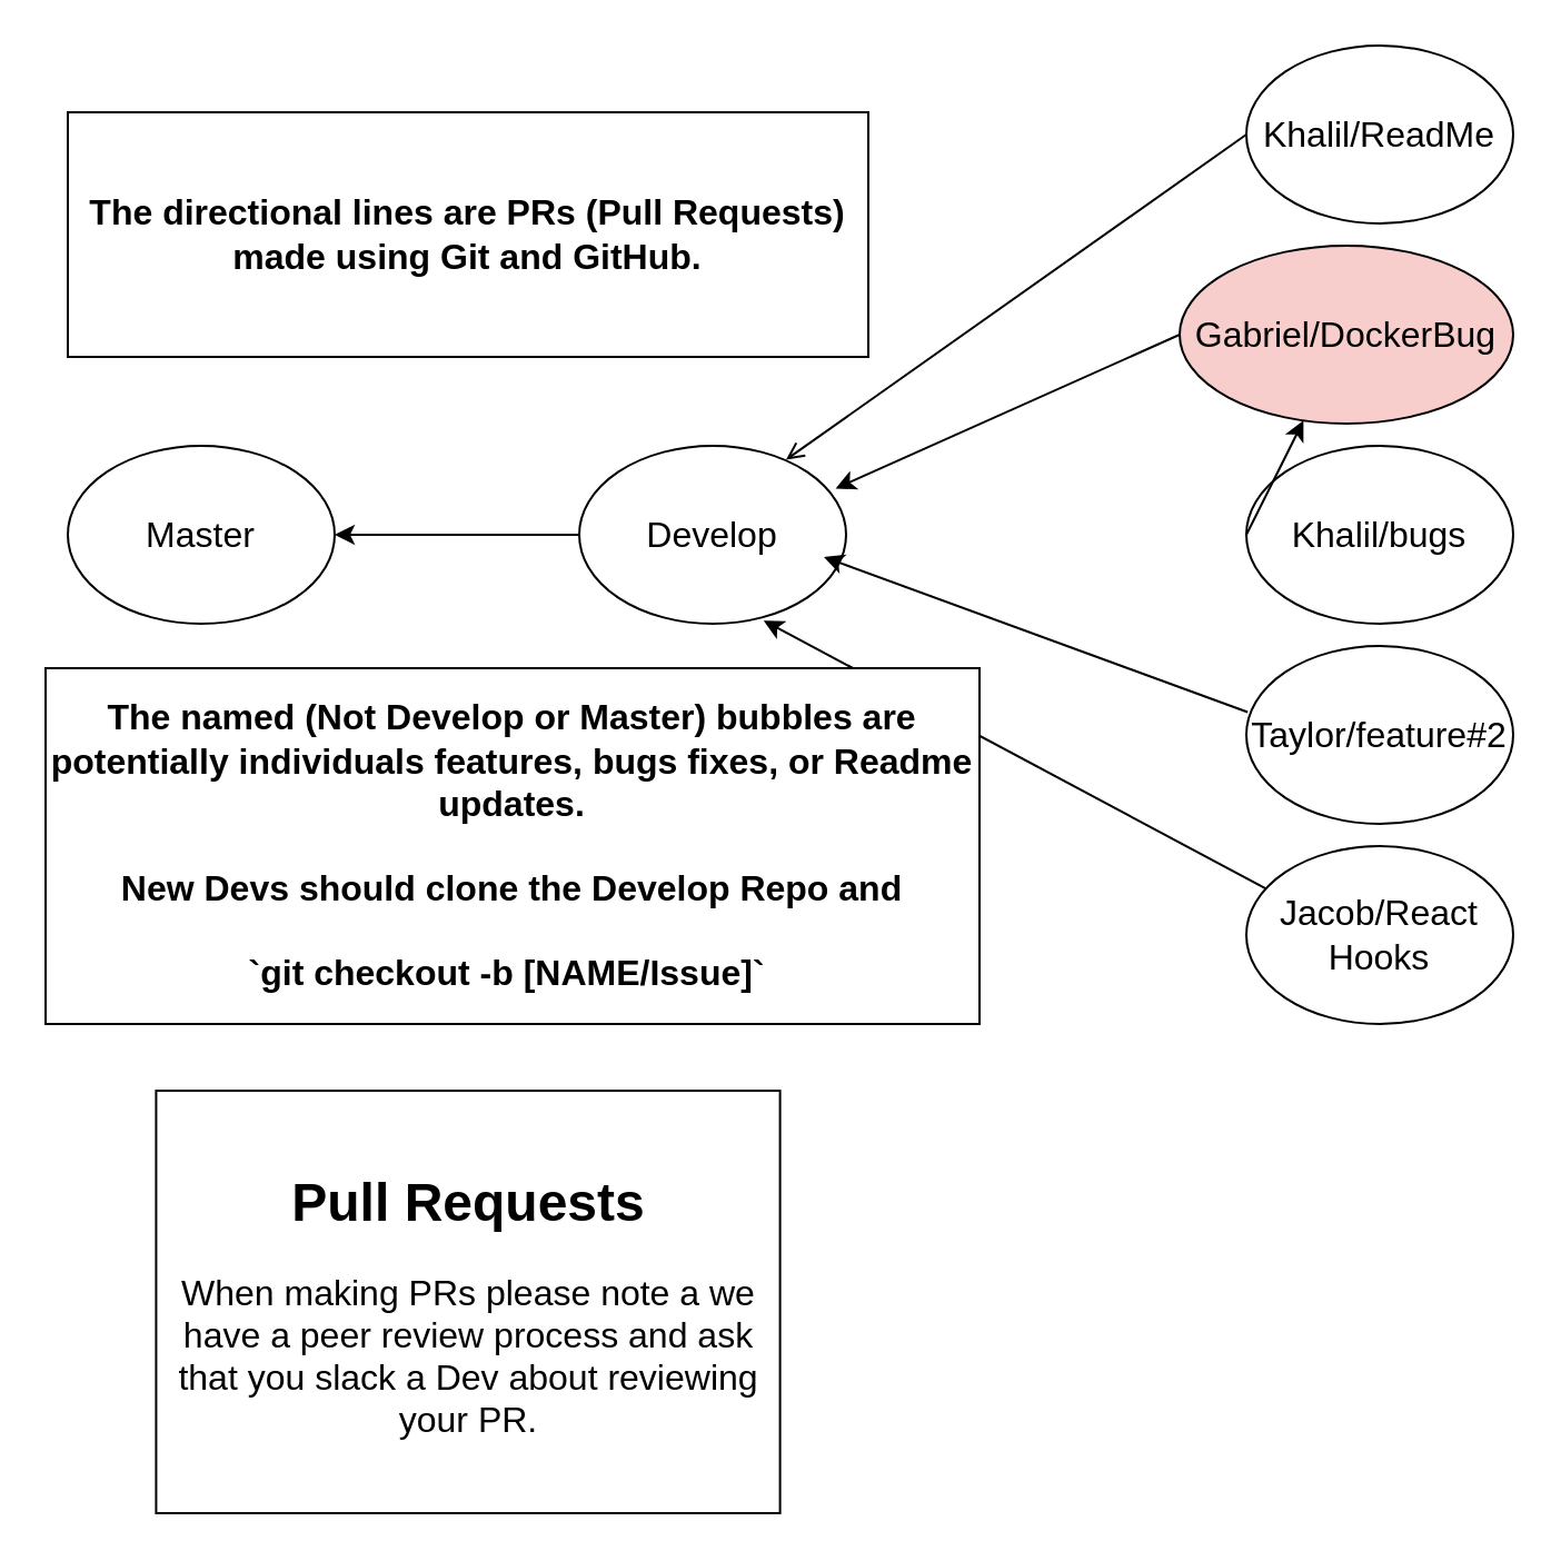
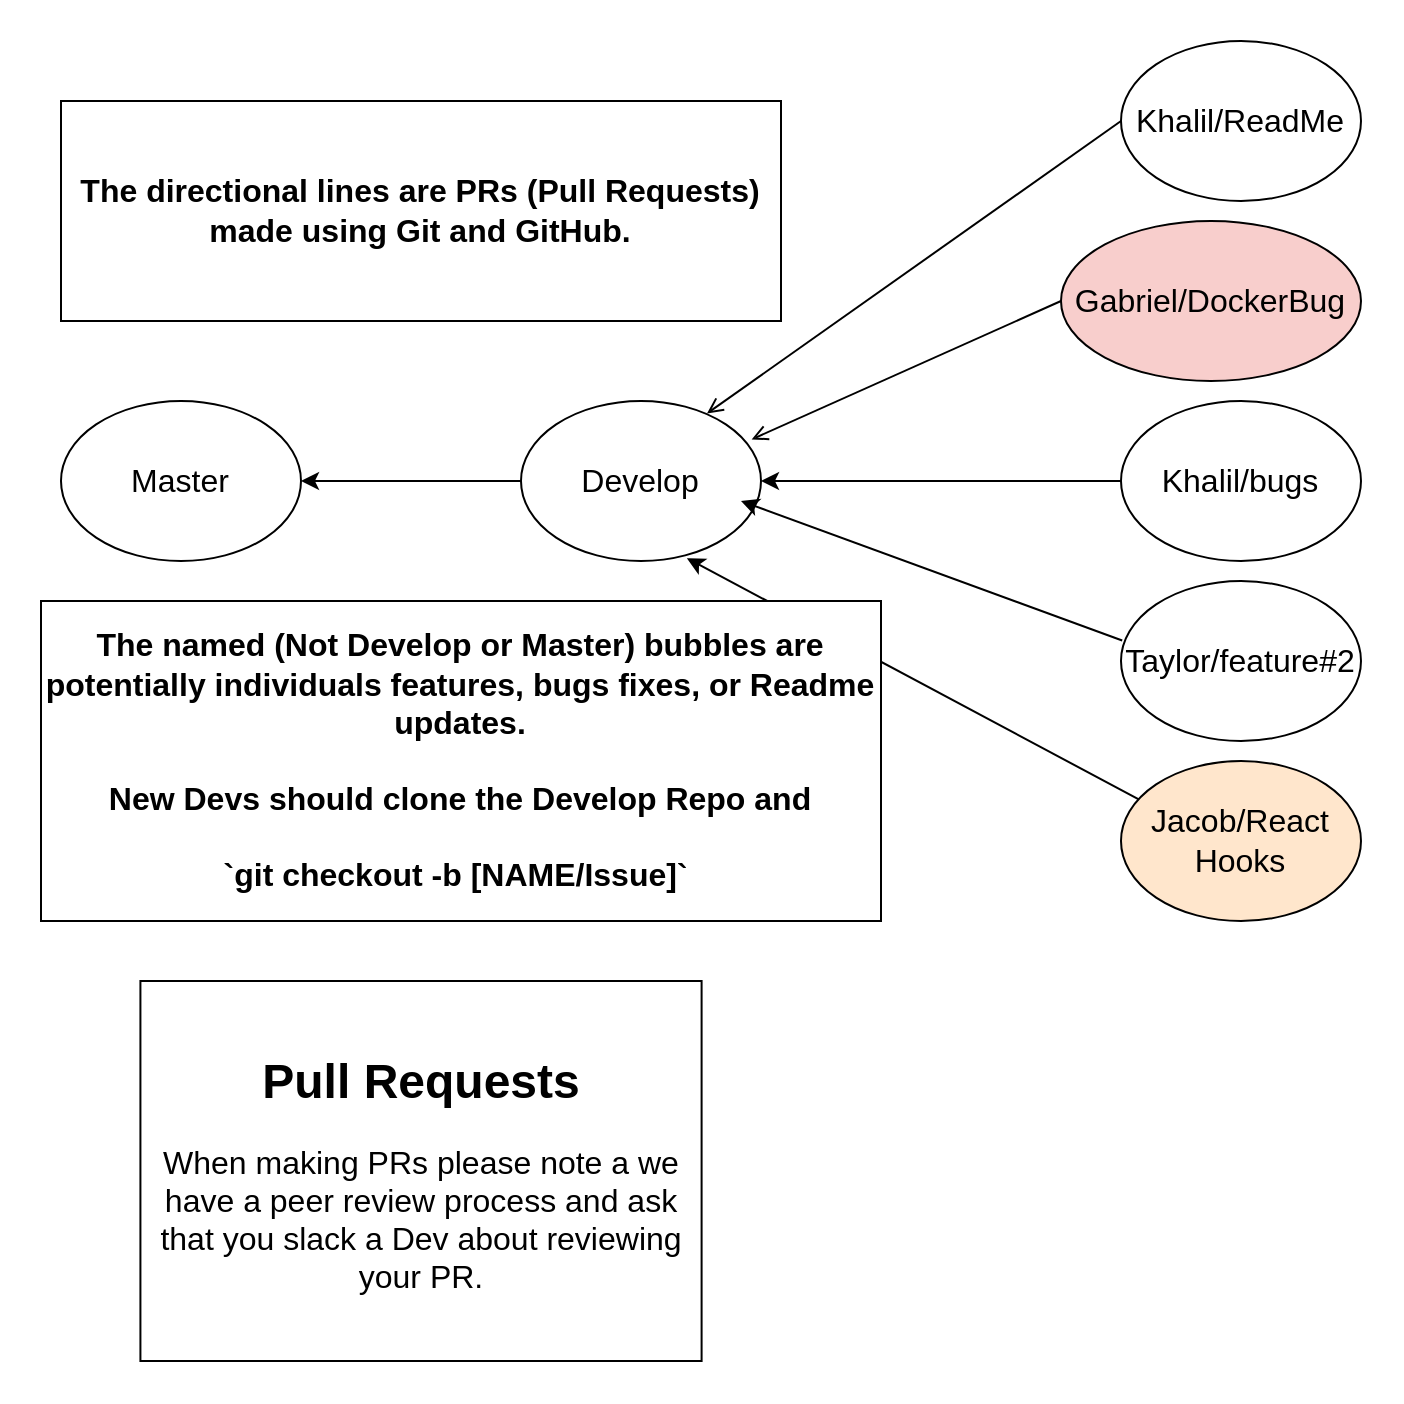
  <mxCell id="0" />
  <mxCell id="1" parent="0" />
  <mxCell id="2" value="&lt;span style=&quot;font-size: 16px&quot;&gt;Khalil/ReadMe&lt;/span&gt;" style="ellipse;whiteSpace=wrap;html=1;" vertex="1" parent="1"><mxGeometry x="560" y="20" width="120" height="80" as="geometry" /></mxCell>
  <mxCell id="3" value="&lt;span style=&quot;font-size: 16px ; white-space: normal&quot;&gt;Gabriel/DockerBug&lt;/span&gt;" style="ellipse;whiteSpace=wrap;html=1;fillColor=#f8cecc;" vertex="1" parent="1"><mxGeometry x="530" y="110" width="150" height="80" as="geometry" /></mxCell>
  <mxCell id="4" value="&lt;span style=&quot;font-size: 16px ; white-space: normal&quot;&gt;Taylor/feature#2&lt;/span&gt;" style="ellipse;whiteSpace=wrap;html=1;" vertex="1" parent="1"><mxGeometry x="560" y="290" width="120" height="80" as="geometry" /></mxCell>
- <mxCell id="5" value="&lt;span style=&quot;font-size: 16px ; white-space: normal&quot;&gt;Jacob/React Hooks&lt;/span&gt;" style="ellipse;whiteSpace=wrap;html=1;" vertex="1" parent="1"><mxGeometry x="560" y="380" width="120" height="80" as="geometry" /></mxCell>
+ <mxCell id="5" value="&lt;span style=&quot;font-size: 16px ; white-space: normal&quot;&gt;Jacob/React Hooks&lt;/span&gt;" style="ellipse;whiteSpace=wrap;html=1;fillColor=#ffe6cc;" vertex="1" parent="1"><mxGeometry x="560" y="380" width="120" height="80" as="geometry" /></mxCell>
  <mxCell id="6" value="&lt;span style=&quot;font-size: 16px&quot;&gt;Develop&lt;/span&gt;" style="ellipse;whiteSpace=wrap;html=1;" vertex="1" parent="1"><mxGeometry x="260" y="200" width="120" height="80" as="geometry" /></mxCell>
  <mxCell id="7" value="&lt;span style=&quot;font-size: 16px&quot;&gt;Master&lt;/span&gt;" style="ellipse;whiteSpace=wrap;html=1;" vertex="1" parent="1"><mxGeometry x="30" y="200" width="120" height="80" as="geometry" /></mxCell>
  <mxCell id="8" value="" style="endArrow=classic;html=1;entryX=1;entryY=0.5;entryDx=0;entryDy=0;exitX=0;exitY=0.5;exitDx=0;exitDy=0;" edge="1" parent="1" source="6" target="7"><mxGeometry width="50" height="50" relative="1" as="geometry"><mxPoint x="180" y="260" as="sourcePoint" /><mxPoint x="230" y="210" as="targetPoint" /></mxGeometry></mxCell>
  <mxCell id="9" value="" style="endArrow=open;html=1;entryX=0.775;entryY=0.078;entryDx=0;entryDy=0;entryPerimeter=0;exitX=0;exitY=0.5;exitDx=0;exitDy=0;" edge="1" parent="1" source="2" target="6"><mxGeometry width="50" height="50" relative="1" as="geometry"><mxPoint x="500" y="80" as="sourcePoint" /><mxPoint x="470" y="120" as="targetPoint" /></mxGeometry></mxCell>
  <mxCell id="10" value="&lt;span style=&quot;font-size: 16px ; white-space: normal&quot;&gt;Khalil/bugs&lt;/span&gt;" style="ellipse;whiteSpace=wrap;html=1;" vertex="1" parent="1"><mxGeometry x="560" y="200" width="120" height="80" as="geometry" /></mxCell>
- <mxCell id="11" value="" style="endArrow=classic;html=1;exitX=0;exitY=0.5;exitDx=0;exitDy=0;entryX=0.961;entryY=0.24;entryDx=0;entryDy=0;entryPerimeter=0;" edge="1" parent="1" source="3" target="6"><mxGeometry width="50" height="50" relative="1" as="geometry"><mxPoint x="570" y="70" as="sourcePoint" /><mxPoint x="384" y="230" as="targetPoint" /></mxGeometry></mxCell>
- <mxCell id="12" value="" style="endArrow=classic;html=1;exitX=0;exitY=0.5;exitDx=0;exitDy=0;" edge="1" parent="1" source="10" target="3"><mxGeometry width="50" height="50" relative="1" as="geometry"><mxPoint x="580" y="80" as="sourcePoint" /><mxPoint x="393.52" y="240.32" as="targetPoint" /></mxGeometry></mxCell>
+ <mxCell id="11" value="" style="endArrow=open;html=1;exitX=0;exitY=0.5;exitDx=0;exitDy=0;entryX=0.961;entryY=0.24;entryDx=0;entryDy=0;entryPerimeter=0;" edge="1" parent="1" source="3" target="6"><mxGeometry width="50" height="50" relative="1" as="geometry"><mxPoint x="570" y="70" as="sourcePoint" /><mxPoint x="384" y="230" as="targetPoint" /></mxGeometry></mxCell>
+ <mxCell id="12" value="" style="endArrow=classic;html=1;entryX=1;entryY=0.5;entryDx=0;entryDy=0;exitX=0;exitY=0.5;exitDx=0;exitDy=0;" edge="1" parent="1" source="10" target="6"><mxGeometry width="50" height="50" relative="1" as="geometry"><mxPoint x="580" y="80" as="sourcePoint" /><mxPoint x="393.52" y="240.32" as="targetPoint" /></mxGeometry></mxCell>
  <mxCell id="13" value="" style="endArrow=classic;html=1;exitX=0.005;exitY=0.372;exitDx=0;exitDy=0;exitPerimeter=0;" edge="1" parent="1" source="4"><mxGeometry width="50" height="50" relative="1" as="geometry"><mxPoint x="590" y="90" as="sourcePoint" /><mxPoint x="370" y="250" as="targetPoint" /></mxGeometry></mxCell>
  <mxCell id="14" value="" style="endArrow=classic;html=1;entryX=0.691;entryY=0.982;entryDx=0;entryDy=0;entryPerimeter=0;exitX=0.074;exitY=0.24;exitDx=0;exitDy=0;exitPerimeter=0;" edge="1" parent="1" source="5" target="6"><mxGeometry width="50" height="50" relative="1" as="geometry"><mxPoint x="600" y="100" as="sourcePoint" /><mxPoint x="413.52" y="260.32" as="targetPoint" /></mxGeometry></mxCell>
  <mxCell id="15" value="&lt;span style=&quot;font-size: 16px&quot;&gt;&lt;b&gt;The directional&amp;nbsp;lines are PRs (Pull Requests) made using Git and GitHub.&lt;/b&gt;&lt;/span&gt;" style="rounded=0;whiteSpace=wrap;html=1;" vertex="1" parent="1"><mxGeometry x="30" y="50" width="360" height="110" as="geometry" /></mxCell>
  <mxCell id="16" value="&lt;span style=&quot;font-size: 16px&quot;&gt;&lt;b&gt;The named (Not Develop or Master) bubbles are potentially&amp;nbsp;individuals&amp;nbsp;features, bugs fixes, or Readme updates.&lt;br&gt;&lt;br&gt;New Devs should clone the Develop Repo and &lt;br&gt;&lt;br&gt;`git checkout -b [NAME/Issue]`&amp;nbsp;&lt;/b&gt;&lt;br&gt;&lt;/span&gt;" style="rounded=0;whiteSpace=wrap;html=1;" vertex="1" parent="1"><mxGeometry x="20" y="300" width="420" height="160" as="geometry" /></mxCell>
  <mxCell id="17" value="&lt;h1 style=&quot;white-space: normal&quot;&gt;Pull Requests&lt;/h1&gt;&lt;p style=&quot;white-space: normal&quot;&gt;&lt;font style=&quot;font-size: 16px&quot;&gt;When making PRs please note a we have a peer review process and ask that you slack a Dev about reviewing your PR.&lt;/font&gt;&lt;/p&gt;" style="rounded=0;whiteSpace=wrap;html=1;align=center;" vertex="1" parent="1"><mxGeometry x="69.71" y="490" width="280.59" height="190" as="geometry" /></mxCell>
